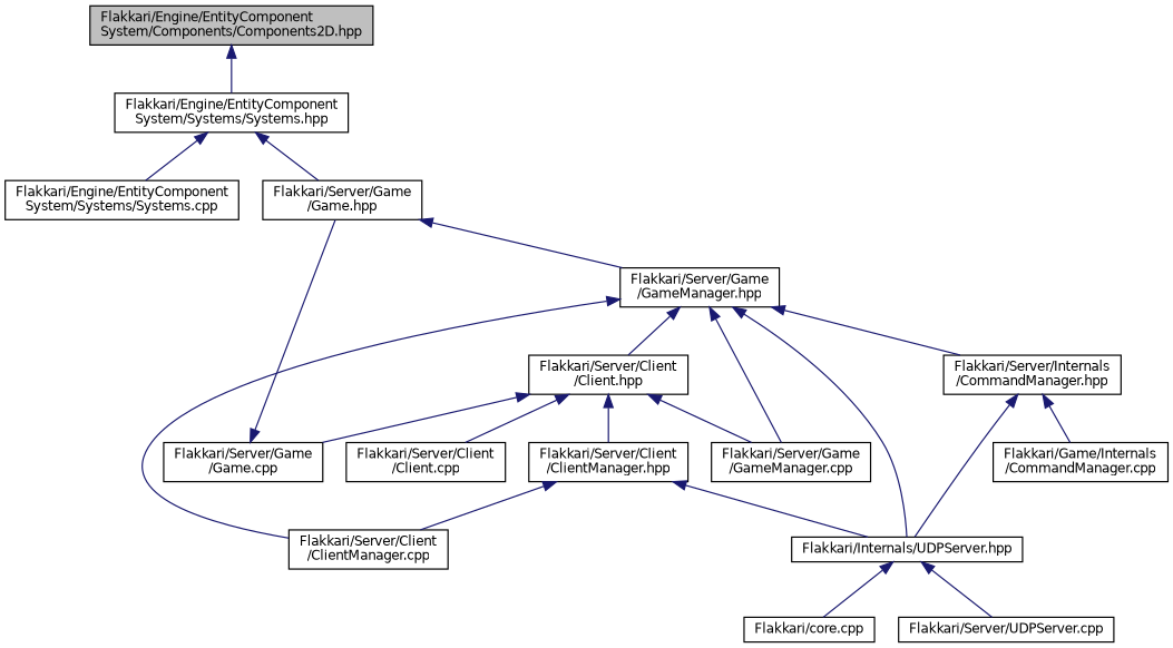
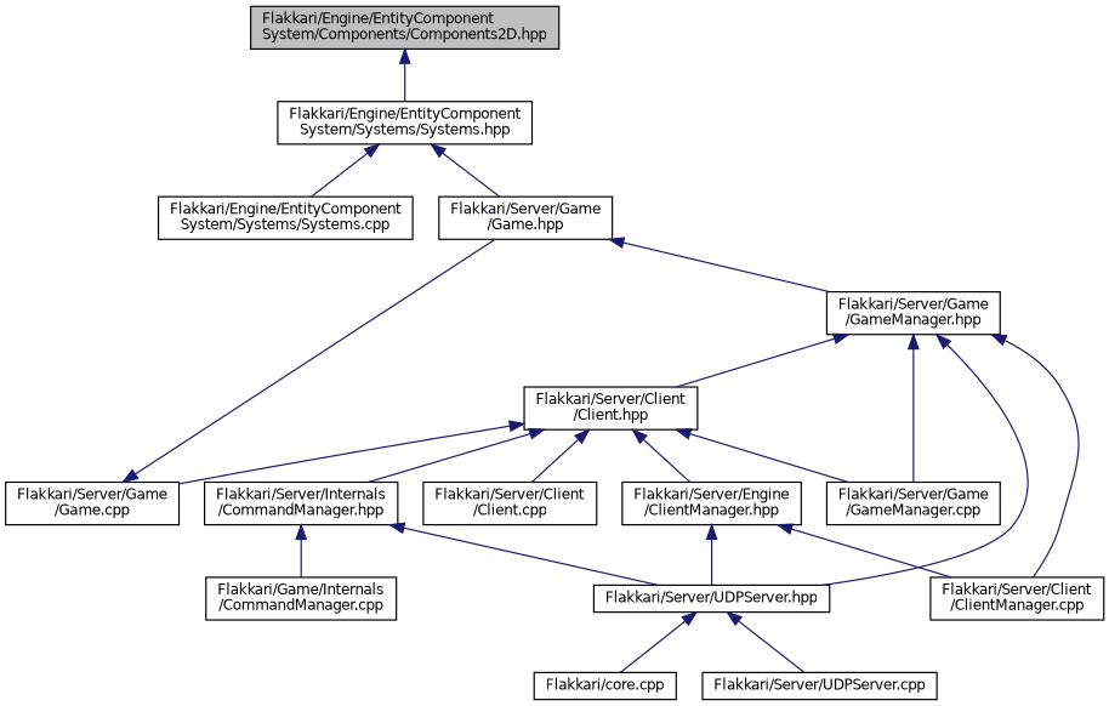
  digraph {
    node [color=black fillcolor=white fontname=Helvetica fontsize=10 shape=record style=filled]
    edge [color=midnightblue dir=back fontname=Helvetica fontsize=10 labelfontname=Helvetica labelfontsize=10 style=solid]
    n1 [fillcolor=grey75 fontcolor=black height=0.2 label="Flakkari/Engine/EntityComponent\lSystem/Components/Components2D.hpp" width=0.4]
    n2 [height=0.2 label="Flakkari/Engine/EntityComponent\lSystem/Systems/Systems.hpp" width=0.4]
    n3 [height=0.2 label="Flakkari/Engine/EntityComponent\lSystem/Systems/Systems.cpp" width=0.4]
    n4 [height=0.2 label="Flakkari/Server/Game\l/Game.hpp" width=0.4]
    n5 [height=0.2 label="Flakkari/Server/Game\l/GameManager.hpp" width=0.4]
    n6 [height=0.2 label="Flakkari/Server/Game\l/Game.cpp" width=0.4]
    n7 [height=0.2 label="Flakkari/Server/Client\l/Client.hpp" width=0.4]
    n8 [height=0.2 label="Flakkari/Server/Client\l/ClientManager.cpp" width=0.4]
-   n9 [height=0.2 label="Flakkari/Internals/UDPServer.hpp" width=0.4]
+   n9 [height=0.2 label="Flakkari/Server/UDPServer.hpp" width=0.4]
    n10 [height=0.2 label="Flakkari/Server/Game\l/GameManager.cpp" width=0.4]
    n11 [height=0.2 label="Flakkari/Server/Internals\l/CommandManager.hpp" width=0.4]
    n12 [height=0.2 label="Flakkari/Server/Client\l/Client.cpp" width=0.4]
-   n13 [height=0.2 label="Flakkari/Server/Client\l/ClientManager.hpp" width=0.4]
+   n13 [height=0.2 label="Flakkari/Server/Engine\l/ClientManager.hpp" width=0.4]
    n14 [height=0.2 label="Flakkari/core.cpp" width=0.4]
    n15 [height=0.2 label="Flakkari/Server/UDPServer.cpp" width=0.4]
    n16 [height=0.2 label="Flakkari/Game/Internals\l/CommandManager.cpp" width=0.4]
    n1 -> n2
    n2 -> n3
    n2 -> n4
    n4 -> n5
    n5 -> n7
    n5 -> n8
    n5 -> n9
    n5 -> n10
-   n5 -> n11
+   n7 -> n11
    n6 -> n4
    n7 -> n6
    n7 -> n10
    n7 -> n12
    n7 -> n13
    n9 -> n14
    n9 -> n15
    n11 -> n9
    n11 -> n16
    n13 -> n8
    n13 -> n9
  }
